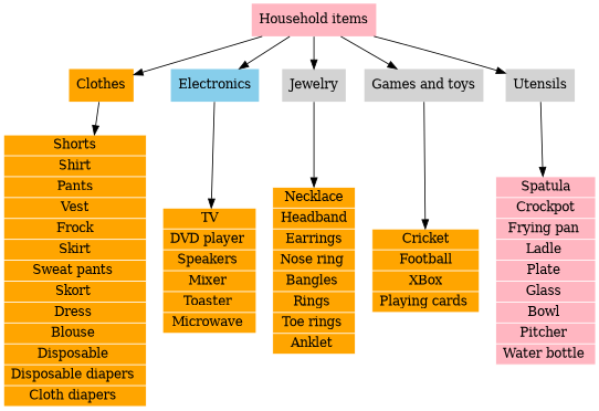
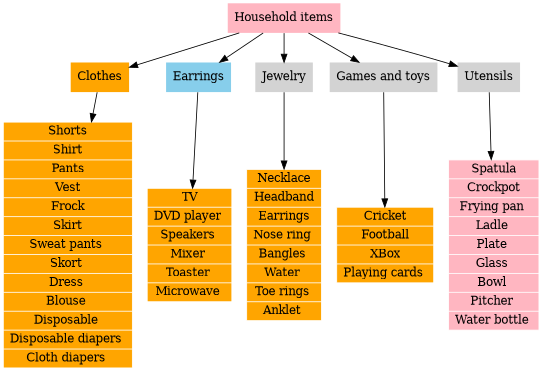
  digraph {
    node [fillcolor=orange shape=plaintext style=filled]
    n1 [fillcolor=lightpink label="Household items" ordering=out]
    n2 [label=Clothes]
-   n3 [fillcolor=skyblue label=Electronics]
+   n3 [fillcolor=skyblue label=Earrings]
    n4 [fillcolor=lightgrey label=Jewelry]
    n5 [fillcolor=lightgrey label="Games and toys"]
    n6 [fillcolor=lightgrey label=Utensils]
    n7 [color=white label="{Shorts | Shirt | Pants | Vest | Frock | Skirt | Sweat\ pants | Skort | Dress | Blouse | Disposable | Disposable\ diapers | Cloth\ diapers }" shape=record]
    n8 [color=white label="{ TV | DVD\ player | Speakers | Mixer | Toaster | Microwave }" shape=record]
-   n9 [color=white label="{Necklace | Headband | Earrings | Nose\ ring | Bangles | Rings | Toe\ rings | Anklet }" shape=record]
+   n9 [color=white label="{Necklace | Headband | Earrings | Nose\ ring | Bangles | Water | Toe\ rings | Anklet }" shape=record]
    n10 [color=white label="{Cricket | Football | XBox | Playing\ cards }" shape=record]
    n11 [color=white fillcolor=lightpink label="{Spatula | Crockpot | Frying\ pan | Ladle | Plate | Glass | Bowl | Pitcher | Water\ bottle }" shape=record]
    n1 -> n2
    n1 -> n3
    n1 -> n4
    n1 -> n5
    n1 -> n6
    n2 -> n7
    n3 -> n8
    n4 -> n9
    n5 -> n10
    n6 -> n11
  }
